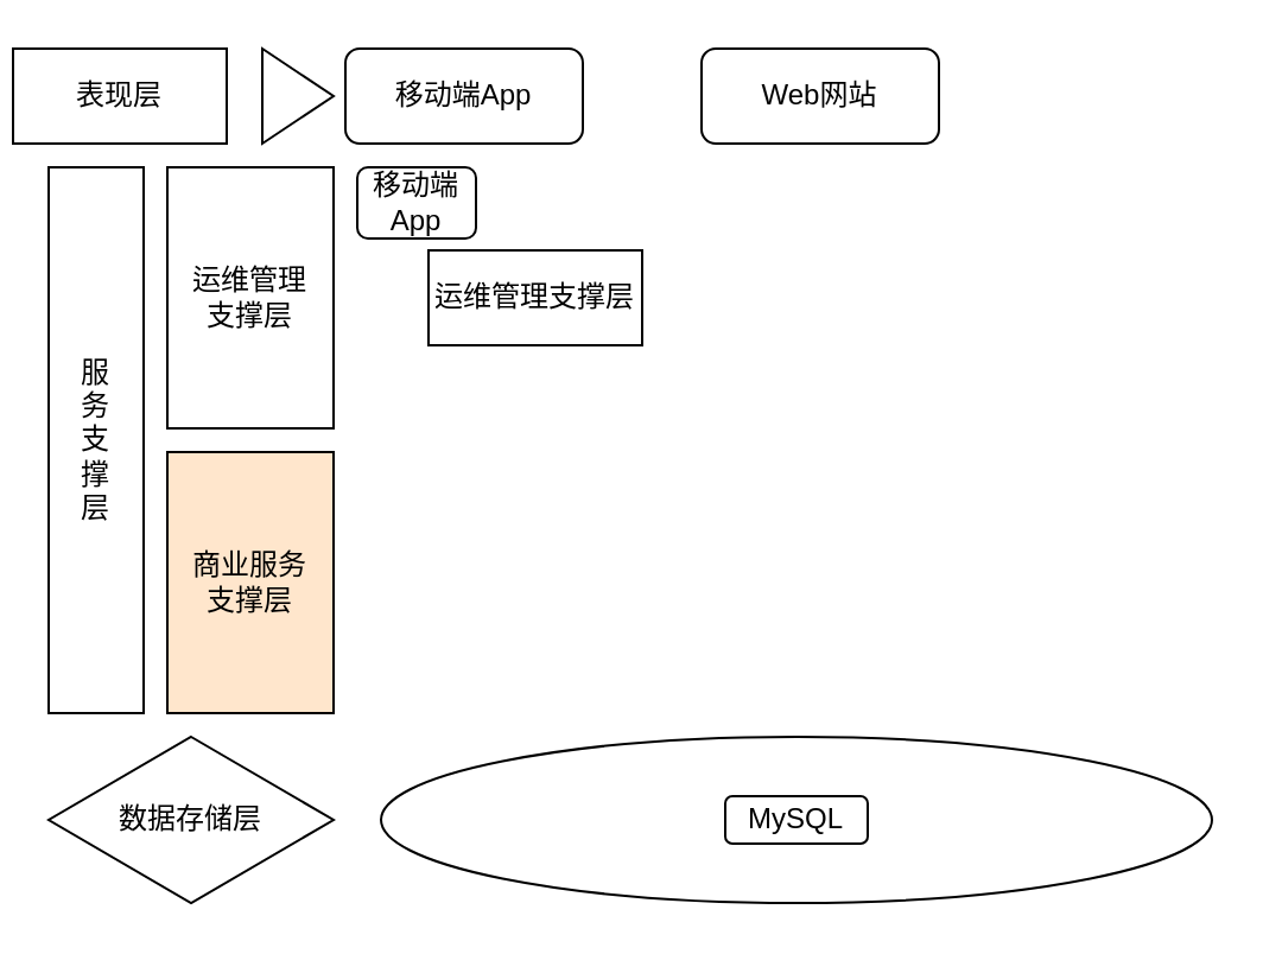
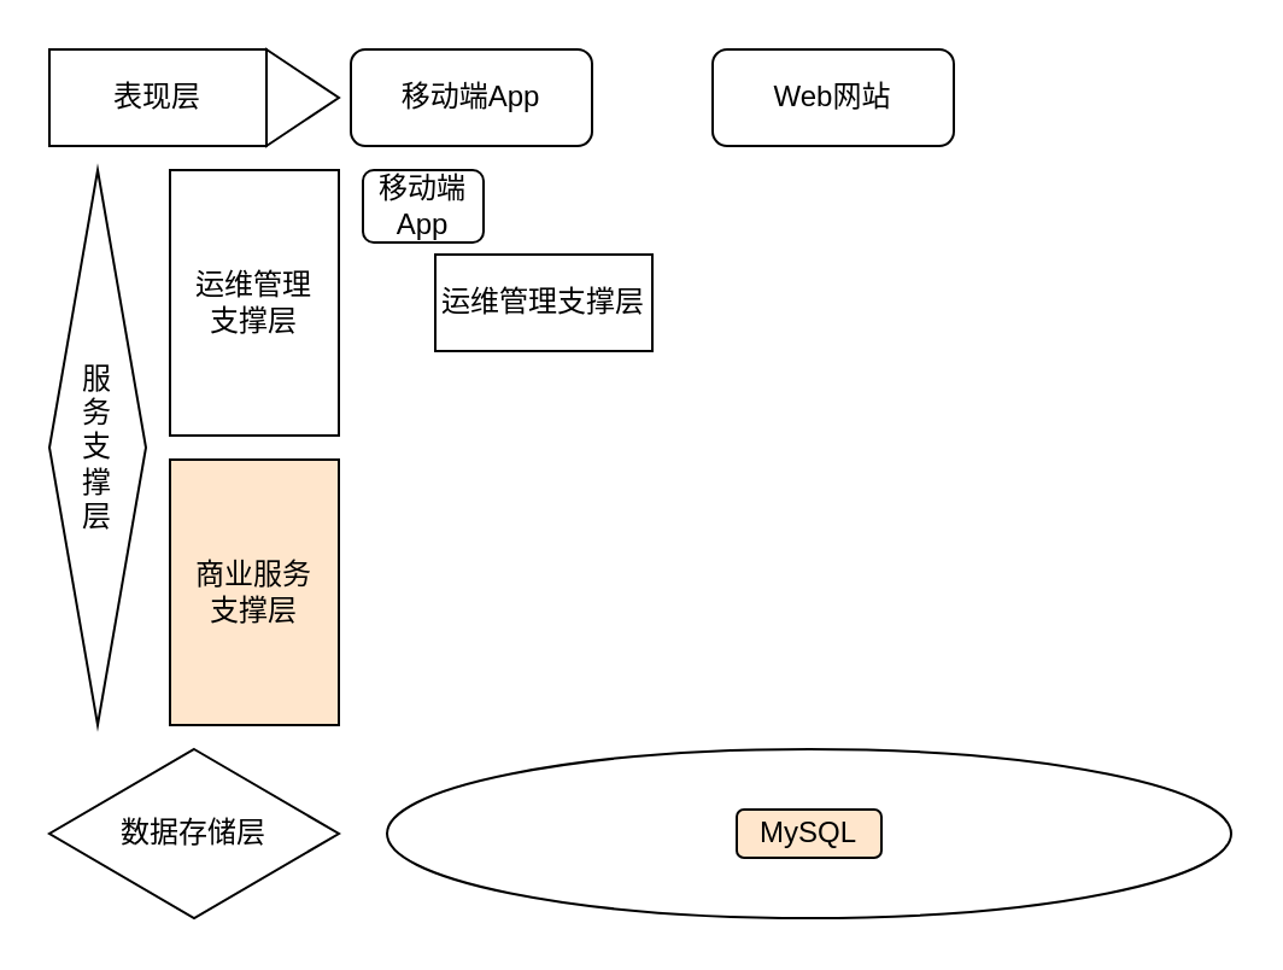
  <mxCell id="0" />
  <mxCell id="1" parent="0" />
- <mxCell id="2" value="表现层" style="rounded=0;whiteSpace=wrap;html=1;" parent="1" vertex="1"><mxGeometry x="5" y="20" width="90" height="40" as="geometry" /></mxCell>
- <mxCell id="3" value="服&lt;br&gt;务&lt;br&gt;支&lt;br&gt;撑&lt;br&gt;层" style="rounded=0;whiteSpace=wrap;html=1;" vertex="1" parent="1"><mxGeometry x="20" y="70" width="40" height="230" as="geometry" /></mxCell>
+ <mxCell id="2" value="表现层" style="rounded=0;whiteSpace=wrap;html=1;" parent="1" vertex="1"><mxGeometry x="20" y="20" width="90" height="40" as="geometry" /></mxCell>
+ <mxCell id="3" value="服&lt;br&gt;务&lt;br&gt;支&lt;br&gt;撑&lt;br&gt;层" style="rhombus;whiteSpace=wrap;html=1;" vertex="1" parent="1"><mxGeometry x="20" y="70" width="40" height="230" as="geometry" /></mxCell>
  <mxCell id="4" value="运维管理支撑层" style="rounded=0;whiteSpace=wrap;html=1;" vertex="1" parent="1"><mxGeometry x="180" y="105" width="90" height="40" as="geometry" /></mxCell>
  <mxCell id="5" value="数据存储层" style="rhombus;whiteSpace=wrap;html=1;" vertex="1" parent="1"><mxGeometry x="20" y="310" width="120" height="70" as="geometry" /></mxCell>
  <mxCell id="6" value="" style="triangle;whiteSpace=wrap;html=1;" vertex="1" parent="1"><mxGeometry x="110" y="20" width="30" height="40" as="geometry" /></mxCell>
  <mxCell id="7" value="移动端App" style="rounded=1;whiteSpace=wrap;html=1;" vertex="1" parent="1"><mxGeometry x="145" y="20" width="100" height="40" as="geometry" /></mxCell>
  <mxCell id="8" value="Web网站" style="rounded=1;whiteSpace=wrap;html=1;" vertex="1" parent="1"><mxGeometry x="295" y="20" width="100" height="40" as="geometry" /></mxCell>
  <mxCell id="9" value="运维管理&lt;br&gt;支撑层" style="rounded=0;whiteSpace=wrap;html=1;" vertex="1" parent="1"><mxGeometry x="70" y="70" width="70" height="110" as="geometry" /></mxCell>
  <mxCell id="10" value="商业服务&lt;br&gt;支撑层" style="rounded=0;whiteSpace=wrap;html=1;fillColor=#ffe6cc;" vertex="1" parent="1"><mxGeometry x="70" y="190" width="70" height="110" as="geometry" /></mxCell>
  <mxCell id="11" value="移动端App" style="rounded=1;whiteSpace=wrap;html=1;" vertex="1" parent="1"><mxGeometry x="150" y="70" width="50" height="30" as="geometry" /></mxCell>
  <mxCell id="12" value="" style="ellipse;whiteSpace=wrap;html=1;" vertex="1" parent="1"><mxGeometry x="160" y="310" width="350" height="70" as="geometry" /></mxCell>
- <mxCell id="13" value="MySQL" style="rounded=1;whiteSpace=wrap;html=1;" vertex="1" parent="1"><mxGeometry x="305" y="335" width="60" height="20" as="geometry" /></mxCell>
+ <mxCell id="13" value="MySQL" style="rounded=1;whiteSpace=wrap;html=1;fillColor=#ffe6cc;" vertex="1" parent="1"><mxGeometry x="305" y="335" width="60" height="20" as="geometry" /></mxCell>
